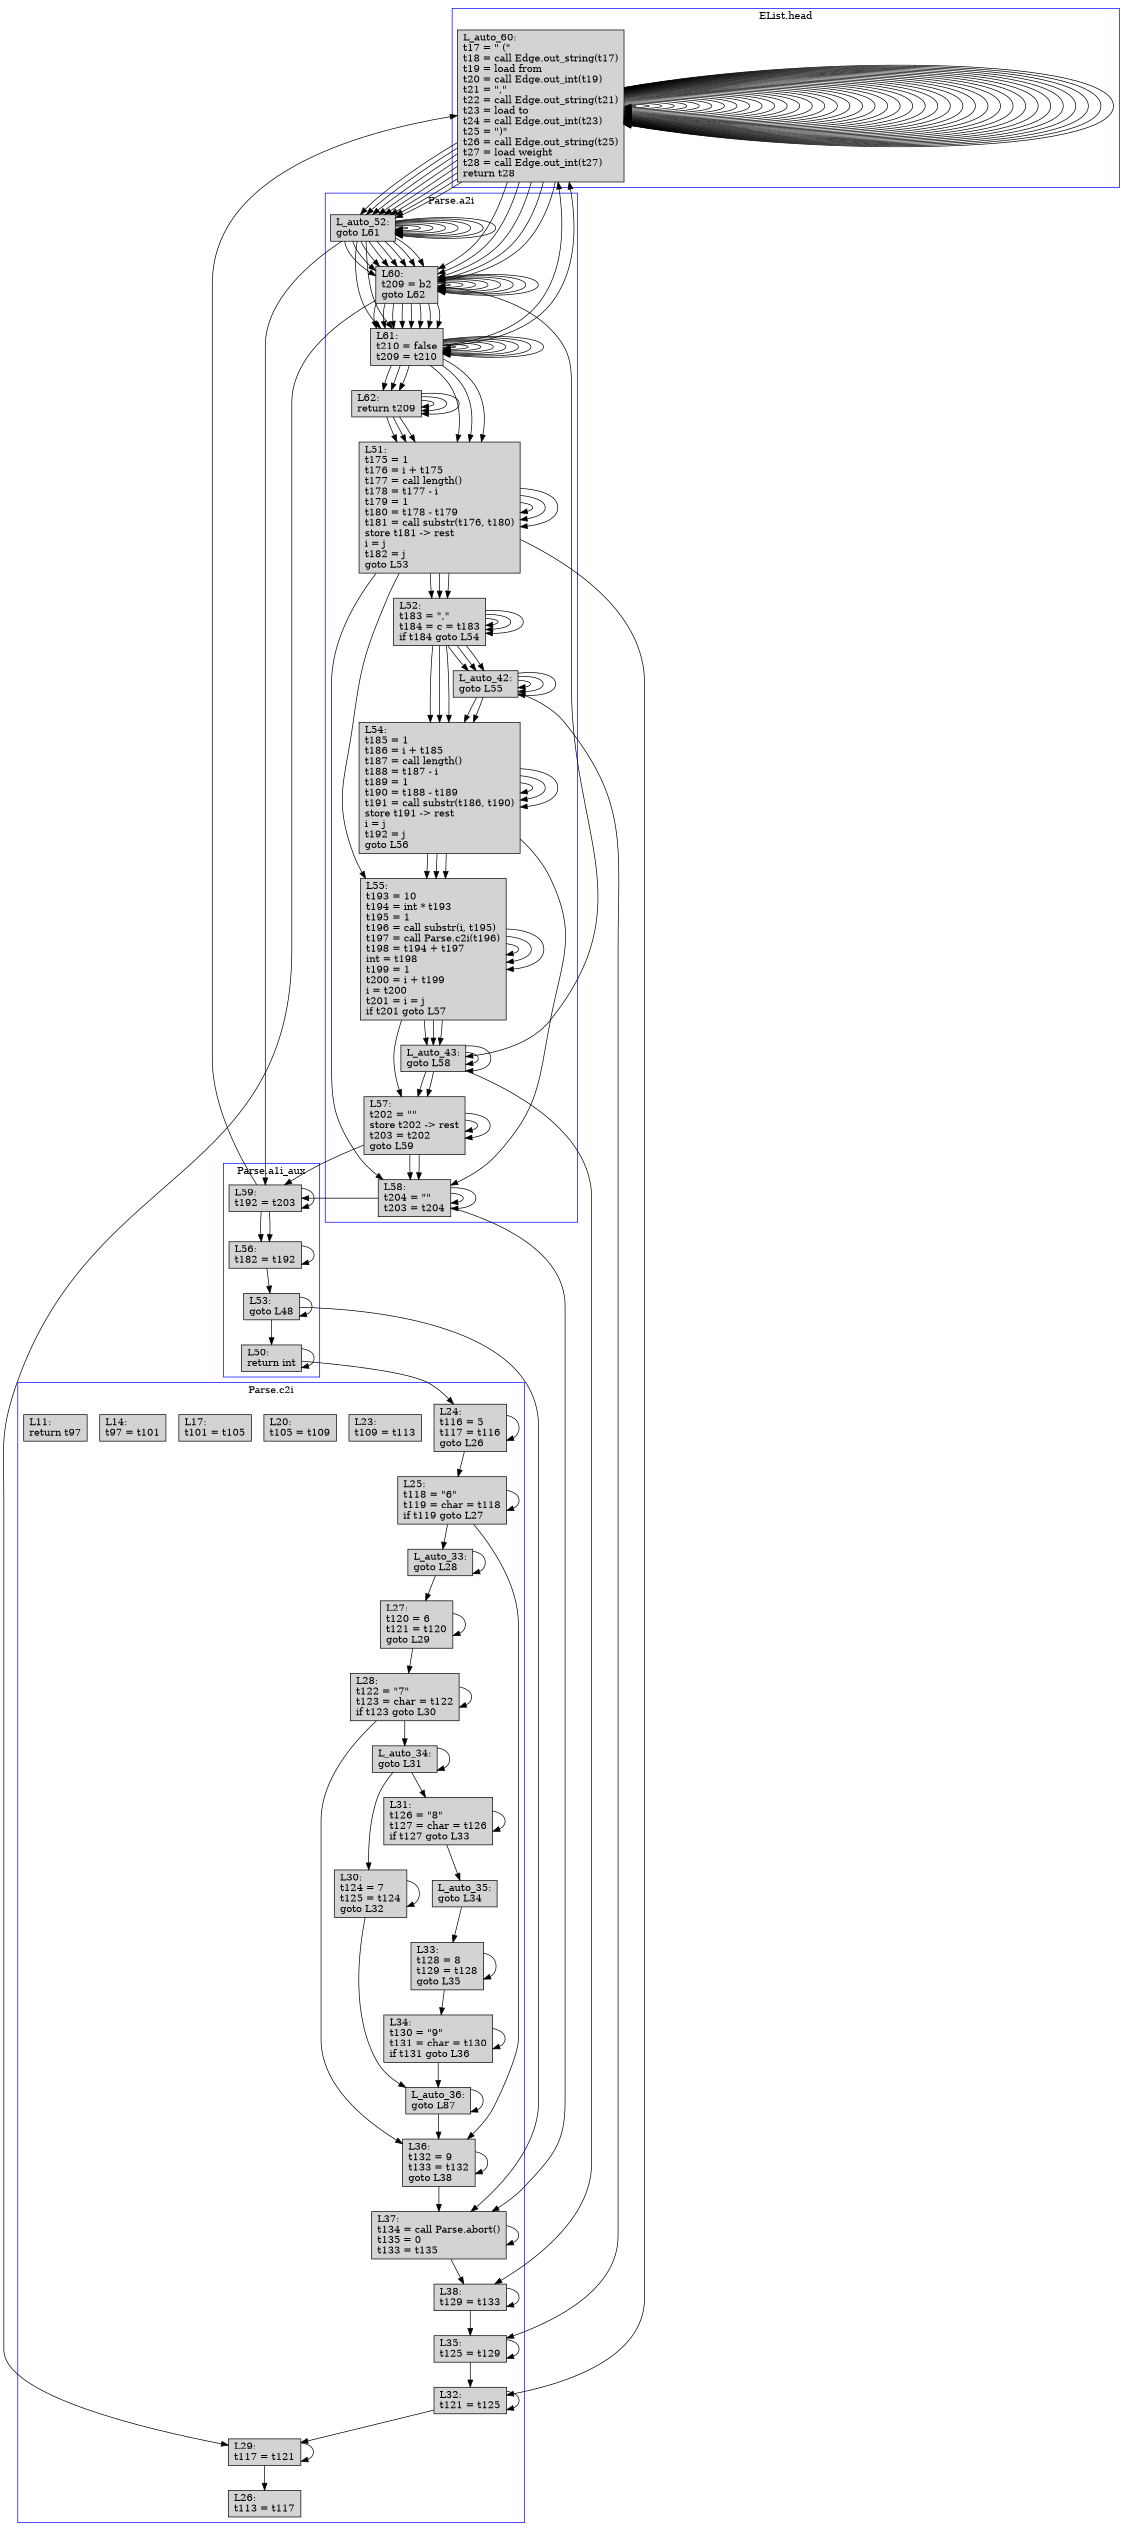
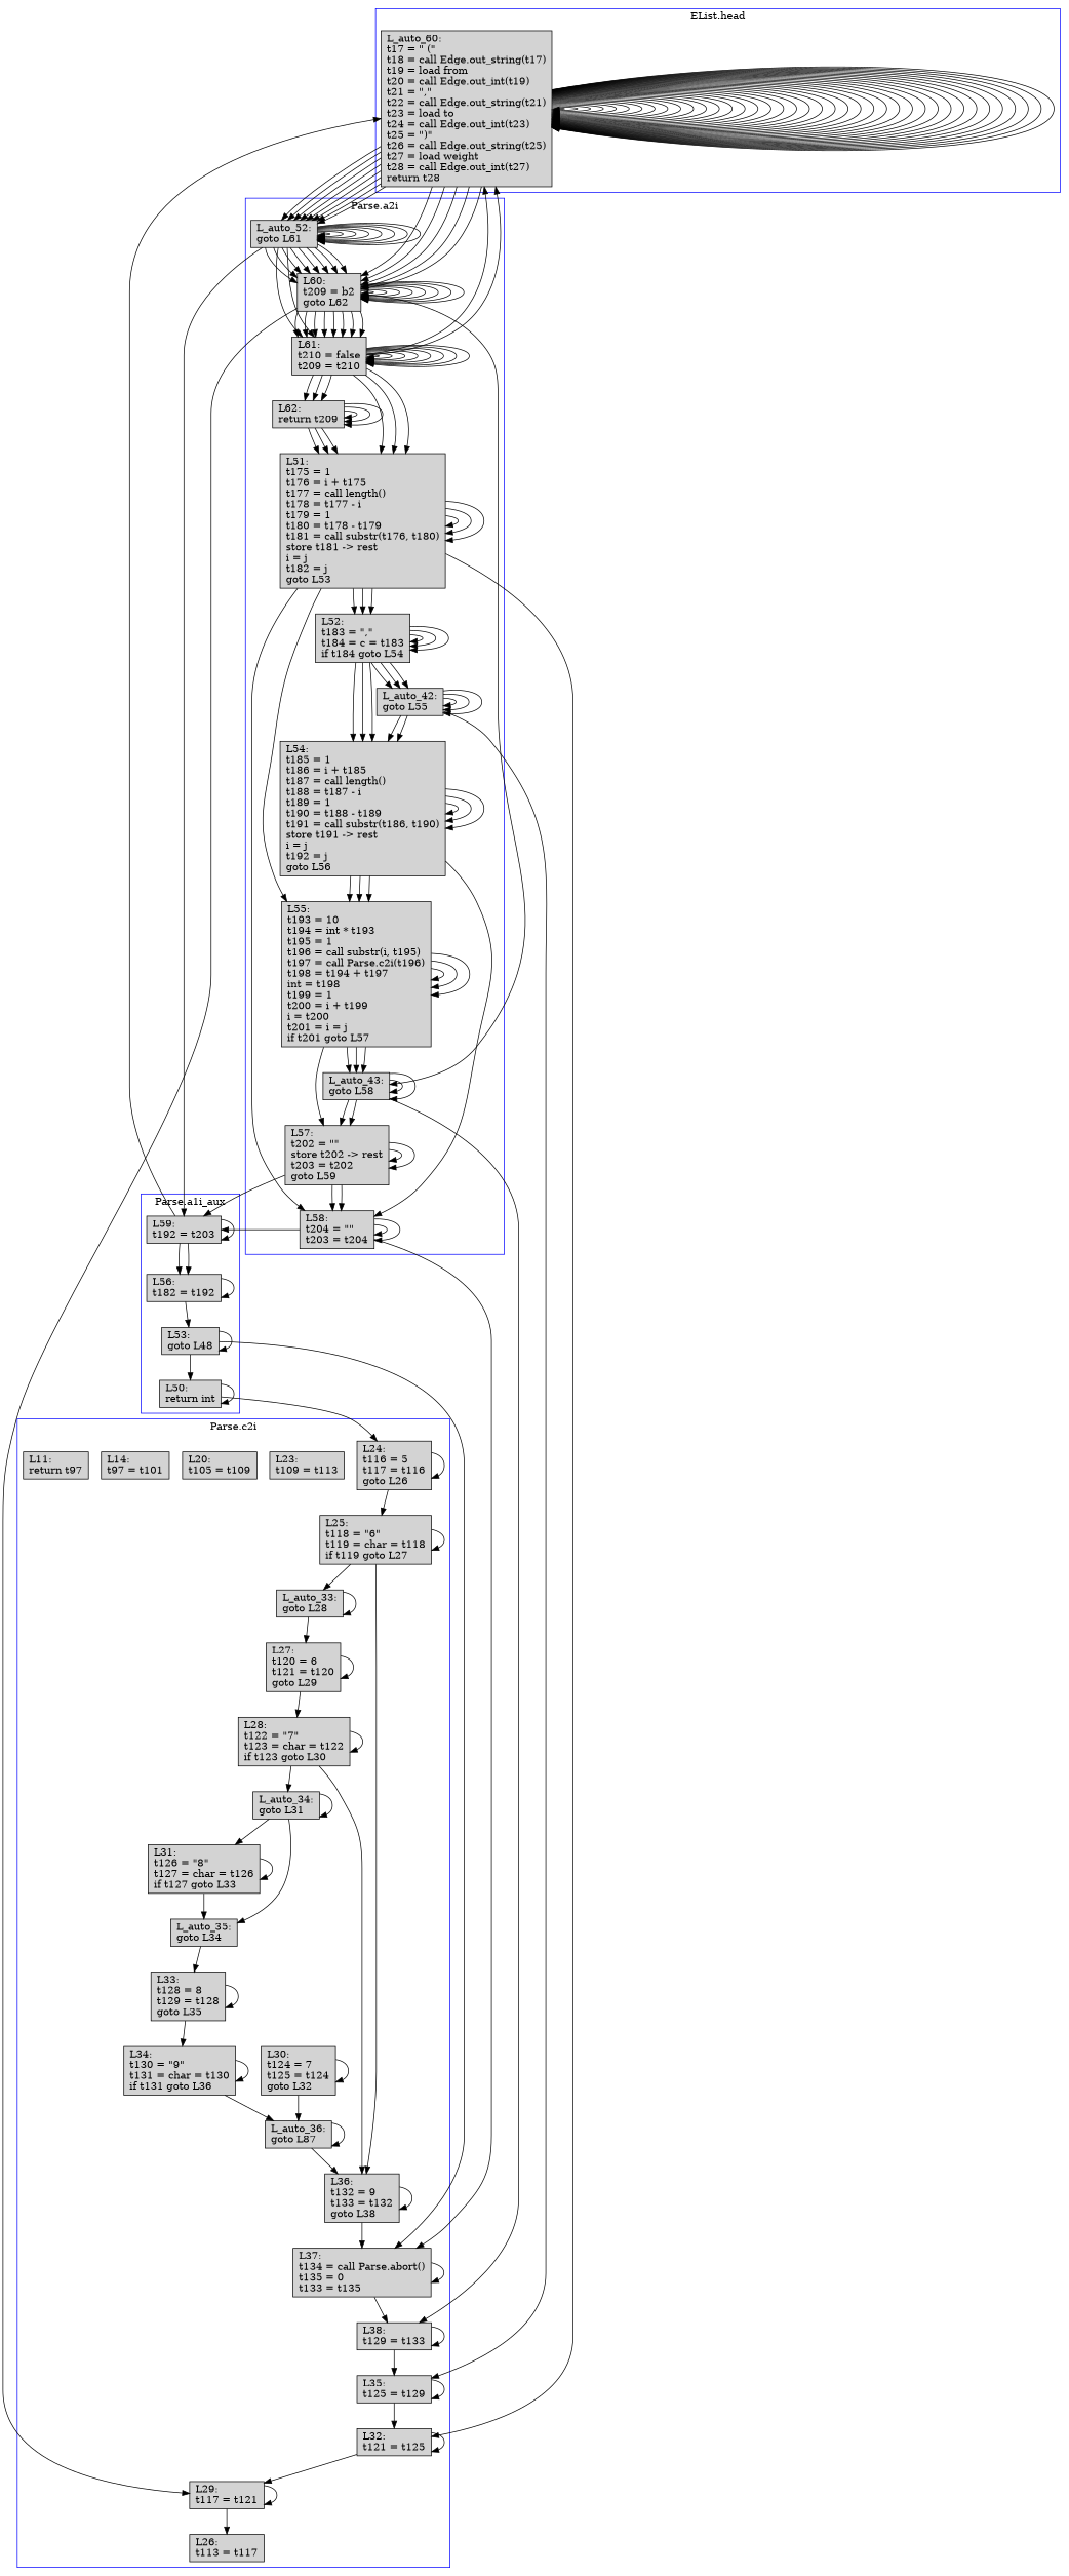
  digraph {
    node [fillcolor=lightgrey shape=box style=filled]
    n1 [label="L_auto_60:\lt17 = \" (\"\lt18 = call Edge.out_string(t17)\lt19 = load from\lt20 = call Edge.out_int(t19)\lt21 = \",\"\lt22 = call Edge.out_string(t21)\lt23 = load to\lt24 = call Edge.out_int(t23)\lt25 = \")\"\lt26 = call Edge.out_string(t25)\lt27 = load weight\lt28 = call Edge.out_int(t27)\lreturn t28\l"]
    n2 [label="L_auto_52:\lgoto L61\l"]
    n3 [label="L60:\lt209 = b2\lgoto L62\l"]
    n4 [label="L61:\lt210 = false\lt209 = t210\l"]
    n5 [label="L_auto_43:\lgoto L58\l"]
    n6 [label="L62:\lreturn t209\l"]
    n7 [label="L51:\lt175 = 1\lt176 = i + t175\lt177 = call length()\lt178 = t177 - i\lt179 = 1\lt180 = t178 - t179\lt181 = call substr(t176, t180)\lstore t181 -> rest\li = j\lt182 = j\lgoto L53\l"]
    n8 [label="L52:\lt183 = \",\"\lt184 = c = t183\lif t184 goto L54\l"]
    n9 [label="L55:\lt193 = 10\lt194 = int * t193\lt195 = 1\lt196 = call substr(i, t195)\lt197 = call Parse.c2i(t196)\lt198 = t194 + t197\lint = t198\lt199 = 1\lt200 = i + t199\li = t200\lt201 = i = j\lif t201 goto L57\l"]
    n10 [label="L_auto_42:\lgoto L55\l"]
    n11 [label="L54:\lt185 = 1\lt186 = i + t185\lt187 = call length()\lt188 = t187 - i\lt189 = 1\lt190 = t188 - t189\lt191 = call substr(t186, t190)\lstore t191 -> rest\li = j\lt192 = j\lgoto L56\l"]
    n12 [label="L57:\lt202 = \"\"\lstore t202 -> rest\lt203 = t202\lgoto L59\l"]
    n13 [label="L58:\lt204 = \"\"\lt203 = t204\l"]
    n14 [label="L59:\lt192 = t203\l"]
    n15 [label="L56:\lt182 = t192\l"]
    n16 [label="L53:\lgoto L48\l"]
    n17 [label="L50:\lreturn int\l"]
    n18 [label="L29:\lt117 = t121\l"]
    n19 [label="L32:\lt121 = t125\l"]
    n20 [label="L35:\lt125 = t129\l"]
    n21 [label="L38:\lt129 = t133\l"]
    n22 [label="L37:\lt134 = call Parse.abort()\lt135 = 0\lt133 = t135\l"]
    n23 [label="L24:\lt116 = 5\lt117 = t116\lgoto L26\l"]
    n24 [label="L25:\lt118 = \"6\"\lt119 = char = t118\lif t119 goto L27\l"]
    n25 [label="L_auto_33:\lgoto L28\l"]
    n26 [label="L36:\lt132 = 9\lt133 = t132\lgoto L38\l"]
    n27 [label="L27:\lt120 = 6\lt121 = t120\lgoto L29\l"]
    n28 [label="L28:\lt122 = \"7\"\lt123 = char = t122\lif t123 goto L30\l"]
    n29 [label="L_auto_34:\lgoto L31\l"]
    n30 [label="L30:\lt124 = 7\lt125 = t124\lgoto L32\l"]
    n31 [label="L31:\lt126 = \"8\"\lt127 = char = t126\lif t127 goto L33\l"]
    n32 [label="L_auto_36:\lgoto L87\l"]
    n33 [label="L_auto_35:\lgoto L34\l"]
    n34 [label="L33:\lt128 = 8\lt129 = t128\lgoto L35\l"]
    n35 [label="L34:\lt130 = \"9\"\lt131 = char = t130\lif t131 goto L36\l"]
    n36 [label="L26:\lt113 = t117\l"]
    n37 [label="L23:\lt109 = t113\l"]
    n38 [label="L20:\lt105 = t109\l"]
-   n39 [label="L17:\lt101 = t105\l"]
    n40 [label="L14:\lt97 = t101\l"]
    n41 [label="L11:\lreturn t97\l"]
    subgraph cluster_1 {
      color=blue
      label="EList.head"
      n1
    }
    subgraph cluster_2 {
      color=blue
      label="EList.print"
    }
    subgraph cluster_3 {
      color=blue
      label="EList.tail"
    }
    subgraph cluster_4 {
      color=blue
      label="Parse.a2i"
      n2
      n3
      n4
      n5
      n6
      n7
      n8
      n9
      n10
      n11
      n12
      n13
    }
    subgraph cluster_5 {
      color=blue
      label="EList.isNil"
    }
    subgraph cluster_6 {
      color=blue
      label="EList.append"
    }
    subgraph cluster_7 {
      color=blue
      label="EList.cons"
    }
    subgraph cluster_8 {
      color=blue
      label="Vertice.add_out"
    }
    subgraph cluster_9 {
      color=blue
      label="Graph.add_vertice"
    }
    subgraph cluster_10 {
      color=blue
      label="Graph.print_V"
    }
    subgraph cluster_11 {
      color=blue
      label="Graph.print_E"
    }
    subgraph cluster_12 {
      color=blue
      label="VList.head"
    }
    subgraph cluster_13 {
      color=blue
      label="VList.print"
    }
    subgraph cluster_14 {
      color=blue
      label="VList.tail"
    }
    subgraph cluster_15 {
      color=blue
      label="VList.isNil"
    }
    subgraph cluster_16 {
      color=blue
      label="VList.cons"
    }
    subgraph cluster_17 {
      color=blue
      label="Vertice.outgoing"
    }
    subgraph cluster_18 {
      color=blue
      label="Vertice.number"
    }
    subgraph cluster_19 {
      color=blue
      label="Vertice.init"
    }
    subgraph cluster_20 {
      color=blue
      label="Vertice.print"
    }
    subgraph cluster_21 {
      color=blue
      label="Parse.parse_line"
    }
    subgraph cluster_22 {
      color=blue
      label="Parse.a1i_aux"
      n14
      n15
      n16
      n17
    }
    subgraph cluster_23 {
      color=blue
      label="ECons.head"
    }
    subgraph cluster_24 {
      color=blue
      label="Parse.c2i"
      n18
      n19
      n20
      n21
      n22
      n23
      n24
      n25
      n26
      n27
      n28
      n29
      n30
      n31
      n32
      n33
      n34
      n35
      n36
      n37
      n38
-     n39
      n40
      n41
    }
    subgraph cluster_25 {
      color=blue
      label="BoolOp.and"
    }
    subgraph cluster_26 {
      color=blue
      label="Parse.read_input"
    }
    subgraph cluster_27 {
      color=blue
      label="ECons.init"
    }
    subgraph cluster_28 {
      color=blue
      label="ECons.print"
    }
    subgraph cluster_29 {
      color=blue
      label="ECons.tail"
    }
    subgraph cluster_30 {
      color=blue
      label="ECons.isNil"
    }
    subgraph cluster_31 {
      color=blue
      label="BoolOp.or"
    }
    subgraph cluster_32 {
      color=blue
      label="VCons.init"
    }
    subgraph cluster_33 {
      color=blue
      label="VCons.head"
    }
    subgraph cluster_34 {
      color=blue
      label="Edge.init"
    }
    subgraph cluster_35 {
      color=blue
      label="VCons.print"
    }
    subgraph cluster_36 {
      color=blue
      label="VCons.tail"
    }
    subgraph cluster_37 {
      color=blue
      label="VCons.isNil"
    }
    subgraph cluster_38 {
      color=blue
      label="Main.main"
    }
    subgraph cluster_39 {
      color=blue
      label="Edge.print"
    }
    n1 -> n1
    n1 -> n1
    n1 -> n1
    n1 -> n1
    n1 -> n1
    n1 -> n1
    n1 -> n1
    n1 -> n1
    n1 -> n1
    n1 -> n1
    n1 -> n1
    n1 -> n1
    n1 -> n1
    n1 -> n1
    n1 -> n1
    n1 -> n1
    n1 -> n1
    n1 -> n1
    n1 -> n1
    n1 -> n1
    n1 -> n1
    n1 -> n1
    n1 -> n1
    n1 -> n1
    n1 -> n1
    n1 -> n1
    n1 -> n1
    n1 -> n1
    n1 -> n1
    n1 -> n1
    n1 -> n1
    n1 -> n1
    n1 -> n1
    n1 -> n1
    n1 -> n1
    n1 -> n1
    n1 -> n1
    n1 -> n1
    n1 -> n1
    n1 -> n2
    n1 -> n2
    n1 -> n2
    n1 -> n2
    n1 -> n2
    n1 -> n2
    n1 -> n2
    n1 -> n2
    n1 -> n3
    n1 -> n3
    n1 -> n3
    n1 -> n3
    n1 -> n3
    n2 -> n2
    n2 -> n2
    n2 -> n2
    n2 -> n2
    n2 -> n2
    n2 -> n2
    n2 -> n2
    n2 -> n2
    n2 -> n3
    n2 -> n3
    n2 -> n3
    n2 -> n3
    n2 -> n3
    n2 -> n3
    n2 -> n3
    n2 -> n3
    n2 -> n4
    n2 -> n4
    n2 -> n14
    n3 -> n3
    n3 -> n3
    n3 -> n3
    n3 -> n3
    n3 -> n3
    n3 -> n3
    n3 -> n3
    n3 -> n3
    n3 -> n4
    n3 -> n4
    n3 -> n4
    n3 -> n4
    n3 -> n4
    n3 -> n4
    n3 -> n4
    n3 -> n4
    n3 -> n5
    n3 -> n18
    n4 -> n1
    n4 -> n1
    n4 -> n4
    n4 -> n4
    n4 -> n4
    n4 -> n4
    n4 -> n4
    n4 -> n4
    n4 -> n4
    n4 -> n4
    n4 -> n6
    n4 -> n6
    n4 -> n6
    n4 -> n7
    n4 -> n7
    n4 -> n7
    n5 -> n5
    n5 -> n5
    n5 -> n12
    n5 -> n12
    n5 -> n21
    n6 -> n6
    n6 -> n6
    n6 -> n6
    n6 -> n7
    n6 -> n7
    n6 -> n7
    n7 -> n7
    n7 -> n7
    n7 -> n7
    n7 -> n8
    n7 -> n8
    n7 -> n8
    n7 -> n9
    n7 -> n13
    n7 -> n19
    n8 -> n8
    n8 -> n8
    n8 -> n8
    n8 -> n10
    n8 -> n10
    n8 -> n10
    n8 -> n11
    n8 -> n11
    n8 -> n11
    n9 -> n5
    n9 -> n5
    n9 -> n5
    n9 -> n9
    n9 -> n9
    n9 -> n9
    n9 -> n12
    n10 -> n10
    n10 -> n10
    n10 -> n10
    n10 -> n11
    n10 -> n11
    n10 -> n20
    n11 -> n9
    n11 -> n9
    n11 -> n9
    n11 -> n11
    n11 -> n11
    n11 -> n11
    n11 -> n13
    n12 -> n12
    n12 -> n12
    n12 -> n13
    n12 -> n13
    n12 -> n14
    n13 -> n13
    n13 -> n13
    n13 -> n14
    n13 -> n22
    n14 -> n1
    n14 -> n14
    n14 -> n15
    n14 -> n15
    n15 -> n15
    n15 -> n16
    n16 -> n16
    n16 -> n17
    n16 -> n22
    n17 -> n17
    n17 -> n23
    n18 -> n18
    n18 -> n36
    n19 -> n18
    n19 -> n19
    n20 -> n19
    n20 -> n20
    n21 -> n20
    n21 -> n21
    n22 -> n21
    n22 -> n22
    n23 -> n23
    n23 -> n24
    n24 -> n24
    n24 -> n25
    n24 -> n26
    n25 -> n25
    n25 -> n27
    n26 -> n22
    n26 -> n26
    n27 -> n27
    n27 -> n28
    n28 -> n26
    n28 -> n28
    n28 -> n29
    n29 -> n29
-   n29 -> n30
+   n29 -> n33
    n29 -> n31
    n30 -> n30
    n30 -> n32
    n31 -> n31
    n31 -> n33
    n32 -> n26
    n32 -> n32
    n33 -> n34
    n34 -> n34
    n34 -> n35
    n35 -> n32
    n35 -> n35
  }
